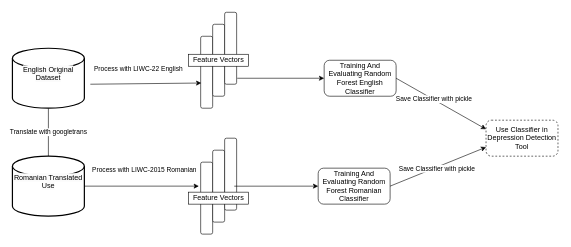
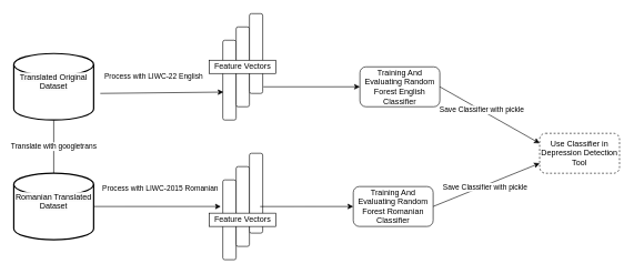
  <mxCell id="0" />
  <mxCell id="1" parent="0" />
  <mxCell id="2" value="Translate with googletrans" style="endArrow=none;html=1;rounded=0;" edge="1" parent="1" source="3" target="4"><mxGeometry width="50" height="50" relative="1" as="geometry"><mxPoint x="80" y="190" as="sourcePoint" /><mxPoint x="130" y="140" as="targetPoint" /></mxGeometry></mxCell>
- <mxCell id="3" value="&#10;&lt;span style=&quot;color: rgb(0, 0, 0); font-family: Helvetica; font-size: 12px; font-style: normal; font-variant-ligatures: normal; font-variant-caps: normal; font-weight: 400; letter-spacing: normal; orphans: 2; text-align: center; text-indent: 0px; text-transform: none; widows: 2; word-spacing: 0px; -webkit-text-stroke-width: 0px; white-space: normal; background-color: rgb(251, 251, 251); text-decoration-thickness: initial; text-decoration-style: initial; text-decoration-color: initial; display: inline !important; float: none;&quot;&gt;English Original Dataset&lt;/span&gt;&#10;&#10;" style="strokeWidth=2;html=1;shape=mxgraph.flowchart.database;whiteSpace=wrap;" vertex="1" parent="1"><mxGeometry x="20" y="80" width="120" height="100" as="geometry" /></mxCell>
- <mxCell id="4" value="&#10;&lt;span style=&quot;color: rgb(0, 0, 0); font-family: Helvetica; font-size: 12px; font-style: normal; font-variant-ligatures: normal; font-variant-caps: normal; font-weight: 400; letter-spacing: normal; orphans: 2; text-align: center; text-indent: 0px; text-transform: none; widows: 2; word-spacing: 0px; -webkit-text-stroke-width: 0px; white-space: normal; background-color: rgb(251, 251, 251); text-decoration-thickness: initial; text-decoration-style: initial; text-decoration-color: initial; display: inline !important; float: none;&quot;&gt;Romanian Translated Use&lt;/span&gt;&#10;&#10;" style="strokeWidth=2;html=1;shape=mxgraph.flowchart.database;whiteSpace=wrap;" vertex="1" parent="1"><mxGeometry x="20" y="260" width="120" height="100" as="geometry" /></mxCell>
+ <mxCell id="3" value="&#10;&lt;span style=&quot;color: rgb(0, 0, 0); font-family: Helvetica; font-size: 12px; font-style: normal; font-variant-ligatures: normal; font-variant-caps: normal; font-weight: 400; letter-spacing: normal; orphans: 2; text-align: center; text-indent: 0px; text-transform: none; widows: 2; word-spacing: 0px; -webkit-text-stroke-width: 0px; white-space: normal; background-color: rgb(251, 251, 251); text-decoration-thickness: initial; text-decoration-style: initial; text-decoration-color: initial; display: inline !important; float: none;&quot;&gt;Translated Original Dataset&lt;/span&gt;&#10;&#10;" style="strokeWidth=2;html=1;shape=mxgraph.flowchart.database;whiteSpace=wrap;" vertex="1" parent="1"><mxGeometry x="20" y="80" width="120" height="100" as="geometry" /></mxCell>
+ <mxCell id="4" value="&#10;&lt;span style=&quot;color: rgb(0, 0, 0); font-family: Helvetica; font-size: 12px; font-style: normal; font-variant-ligatures: normal; font-variant-caps: normal; font-weight: 400; letter-spacing: normal; orphans: 2; text-align: center; text-indent: 0px; text-transform: none; widows: 2; word-spacing: 0px; -webkit-text-stroke-width: 0px; white-space: normal; background-color: rgb(251, 251, 251); text-decoration-thickness: initial; text-decoration-style: initial; text-decoration-color: initial; display: inline !important; float: none;&quot;&gt;Romanian Translated Dataset&lt;/span&gt;&#10;&#10;" style="strokeWidth=2;html=1;shape=mxgraph.flowchart.database;whiteSpace=wrap;" vertex="1" parent="1"><mxGeometry x="20" y="260" width="120" height="100" as="geometry" /></mxCell>
  <mxCell id="5" value="&lt;div&gt;&lt;br&gt;&lt;/div&gt;" style="rounded=1;whiteSpace=wrap;html=1;direction=south;" vertex="1" parent="1"><mxGeometry x="334" y="60" width="20" height="120" as="geometry" /></mxCell>
  <mxCell id="6" value="" style="rounded=1;whiteSpace=wrap;html=1;direction=south;" vertex="1" parent="1"><mxGeometry x="354" y="40" width="20" height="120" as="geometry" /></mxCell>
  <mxCell id="7" value="" style="rounded=1;whiteSpace=wrap;html=1;direction=south;" vertex="1" parent="1"><mxGeometry x="374" y="20" width="20" height="120" as="geometry" /></mxCell>
  <mxCell id="8" value="" style="rounded=1;whiteSpace=wrap;html=1;direction=south;" vertex="1" parent="1"><mxGeometry x="334" y="270" width="20" height="120" as="geometry" /></mxCell>
  <mxCell id="9" value="" style="rounded=1;whiteSpace=wrap;html=1;direction=south;" vertex="1" parent="1"><mxGeometry x="354" y="250" width="20" height="120" as="geometry" /></mxCell>
  <mxCell id="10" value="" style="rounded=1;whiteSpace=wrap;html=1;direction=south;" vertex="1" parent="1"><mxGeometry x="374" y="230" width="20" height="120" as="geometry" /></mxCell>
  <mxCell id="11" value="" style="endArrow=classic;html=1;rounded=0;entryX=0.65;entryY=0.95;entryDx=0;entryDy=0;entryPerimeter=0;" edge="1" parent="1" target="5"><mxGeometry width="50" height="50" relative="1" as="geometry"><mxPoint x="150" y="140" as="sourcePoint" /><mxPoint x="570" y="210" as="targetPoint" /></mxGeometry></mxCell>
  <mxCell id="12" value="Process with LIWC-22 English&lt;div&gt;&lt;br&gt;&lt;/div&gt;" style="edgeLabel;html=1;align=center;verticalAlign=middle;resizable=0;points=[];" vertex="1" connectable="0" parent="11"><mxGeometry x="-0.281" y="4" relative="1" as="geometry"><mxPoint x="13" y="-15" as="offset" /></mxGeometry></mxCell>
  <mxCell id="13" value="Process with LIWC-2015 Romanian&lt;div&gt;&lt;br&gt;&lt;/div&gt;" style="endArrow=classic;html=1;rounded=0;exitX=1;exitY=0.5;exitDx=0;exitDy=0;exitPerimeter=0;entryX=0.333;entryY=1.15;entryDx=0;entryDy=0;entryPerimeter=0;" edge="1" parent="1" source="4" target="8"><mxGeometry x="0.047" y="20" width="50" height="50" relative="1" as="geometry"><mxPoint x="520" y="260" as="sourcePoint" /><mxPoint x="570" y="210" as="targetPoint" /><mxPoint as="offset" /></mxGeometry></mxCell>
  <mxCell id="14" value="Feature Vectors" style="whiteSpace=wrap;html=1;" vertex="1" parent="1"><mxGeometry x="314" y="90" width="100" height="20" as="geometry" /></mxCell>
  <mxCell id="15" value="Feature Vectors" style="whiteSpace=wrap;html=1;" vertex="1" parent="1"><mxGeometry x="314" y="320" width="100" height="20" as="geometry" /></mxCell>
  <mxCell id="16" value="Training And Evaluating Random Forest English Classifier" style="rounded=1;whiteSpace=wrap;html=1;" vertex="1" parent="1"><mxGeometry x="540" y="100" width="120" height="60" as="geometry" /></mxCell>
  <mxCell id="17" value="" style="endArrow=classic;html=1;rounded=0;exitX=0.917;exitY=-0.05;exitDx=0;exitDy=0;entryX=0;entryY=0.5;entryDx=0;entryDy=0;exitPerimeter=0;" edge="1" parent="1" source="7" target="16"><mxGeometry width="50" height="50" relative="1" as="geometry"><mxPoint x="520" y="260" as="sourcePoint" /><mxPoint x="570" y="210" as="targetPoint" /></mxGeometry></mxCell>
  <mxCell id="18" value="Training And Evaluating Random Forest Romanian Classifier" style="rounded=1;whiteSpace=wrap;html=1;" vertex="1" parent="1"><mxGeometry x="530" y="280" width="120" height="60" as="geometry" /></mxCell>
  <mxCell id="19" value="" style="endArrow=classic;html=1;rounded=0;exitX=0.667;exitY=0.2;exitDx=0;exitDy=0;exitPerimeter=0;entryX=0;entryY=0.5;entryDx=0;entryDy=0;" edge="1" parent="1" source="10" target="18"><mxGeometry width="50" height="50" relative="1" as="geometry"><mxPoint x="520" y="260" as="sourcePoint" /><mxPoint x="570" y="210" as="targetPoint" /></mxGeometry></mxCell>
  <mxCell id="20" value="Use Classifier in Depression Detection Tool" style="rounded=1;whiteSpace=wrap;html=1;dashed=1;" vertex="1" parent="1"><mxGeometry x="810" y="200" width="120" height="60" as="geometry" /></mxCell>
  <mxCell id="21" value="" style="endArrow=classic;html=1;rounded=0;exitX=1;exitY=0.5;exitDx=0;exitDy=0;entryX=0;entryY=0.25;entryDx=0;entryDy=0;" edge="1" parent="1" source="16" target="20"><mxGeometry width="50" height="50" relative="1" as="geometry"><mxPoint x="520" y="260" as="sourcePoint" /><mxPoint x="570" y="210" as="targetPoint" /></mxGeometry></mxCell>
  <mxCell id="22" value="Save Classifier with pickle" style="edgeLabel;html=1;align=center;verticalAlign=middle;resizable=0;points=[];" vertex="1" connectable="0" parent="21"><mxGeometry x="-0.18" y="1" relative="1" as="geometry"><mxPoint as="offset" /></mxGeometry></mxCell>
  <mxCell id="23" value="" style="endArrow=classic;html=1;rounded=0;exitX=1;exitY=0.5;exitDx=0;exitDy=0;entryX=0;entryY=0.75;entryDx=0;entryDy=0;" edge="1" parent="1" source="18" target="20"><mxGeometry width="50" height="50" relative="1" as="geometry"><mxPoint x="520" y="260" as="sourcePoint" /><mxPoint x="570" y="210" as="targetPoint" /></mxGeometry></mxCell>
  <mxCell id="24" value="Save Classifier with pickle" style="edgeLabel;html=1;align=center;verticalAlign=middle;resizable=0;points=[];" vertex="1" connectable="0" parent="23"><mxGeometry x="-0.037" y="-2" relative="1" as="geometry"><mxPoint as="offset" /></mxGeometry></mxCell>
